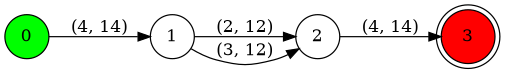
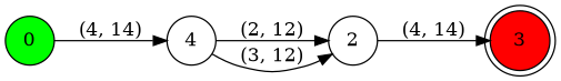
  digraph {
    rankdir=LR
    node [shape=circle]
    0 [fillcolor=green style=filled]
    3 [fillcolor=red shape=doublecircle style=filled]
-   1
+   1 [label=4]
    2
    subgraph sub_1 {
      rank=min
      0
    }
    subgraph sub_2 {
      rank=same
      0
    }
    subgraph sub_3 {
      rank=same
      3
    }
    subgraph sub_4 {
      rank=max
      3
    }
    0 -> 1 [label="(4, 14)"]
    1 -> 2 [label="(2, 12)"]
    1 -> 2 [label="(3, 12)"]
    2 -> 3 [label="(4, 14)"]
  }
